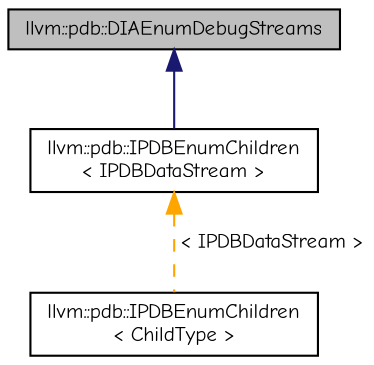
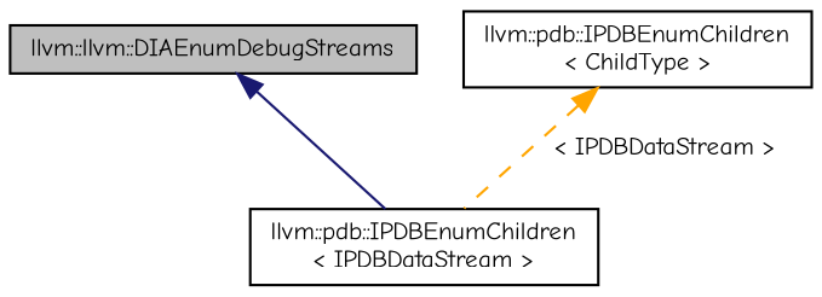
  digraph {
    fontname="Comic Neue"
    node [color=black fontname="Comic Neue" fontsize=10 shape=record]
    edge [dir=back fontname="Comic Neue" fontsize=10 labelfontname=Helvetica labelfontsize=10]
-   n1 [fillcolor=grey75 fontcolor=black height=0.2 label="llvm::pdb::DIAEnumDebugStreams" style=filled width=0.4]
+   n1 [fillcolor=grey75 fontcolor=black height=0.2 label="llvm::llvm::DIAEnumDebugStreams" style=filled width=0.4]
    n2 [height=0.2 label="llvm::pdb::IPDBEnumChildren\l\< IPDBDataStream \>" width=0.4]
    n3 [height=0.2 label="llvm::pdb::IPDBEnumChildren\l\< ChildType \>" width=0.4]
    n1 -> n2 [color=midnightblue style=solid]
-   n2 -> n3 [color=orange label=" \< IPDBDataStream \>" style=dashed]
+   n3 -> n2 [color=orange label=" \< IPDBDataStream \>" style=dashed]
  }
